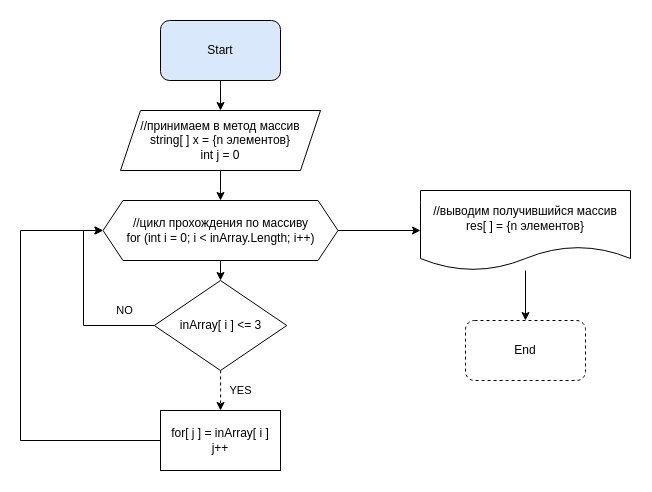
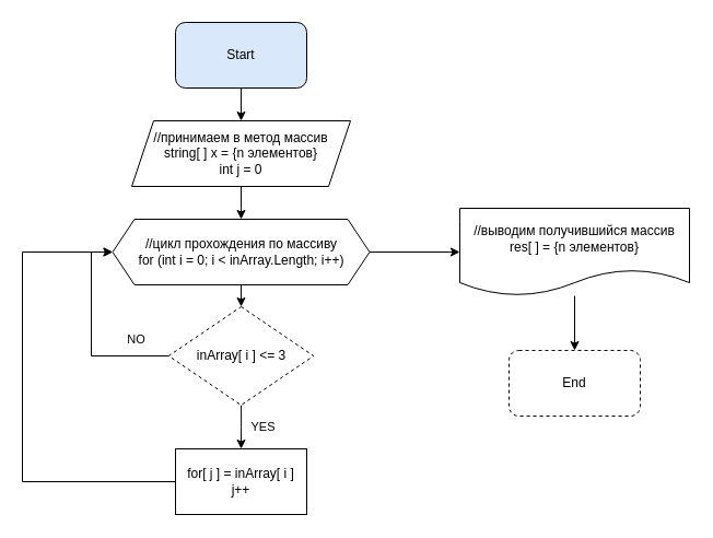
  <mxCell id="0" />
  <mxCell id="1" parent="0" />
  <mxCell id="2" value="" style="edgeStyle=orthogonalEdgeStyle;rounded=0;orthogonalLoop=1;jettySize=auto;html=1;" edge="1" parent="1" source="3" target="5"><mxGeometry relative="1" as="geometry" /></mxCell>
  <mxCell id="3" value="Start" style="rounded=1;whiteSpace=wrap;html=1;fillColor=#dae8fc;" vertex="1" parent="1"><mxGeometry x="160" y="20" width="120" height="60" as="geometry" /></mxCell>
  <mxCell id="4" value="" style="edgeStyle=orthogonalEdgeStyle;rounded=0;orthogonalLoop=1;jettySize=auto;html=1;" edge="1" parent="1" source="5"><mxGeometry relative="1" as="geometry"><mxPoint x="220" y="200" as="targetPoint" /></mxGeometry></mxCell>
  <mxCell id="5" value="//принимаем в метод массив&lt;br&gt;string[ ] x = {n элементов}&lt;br&gt;int j = 0" style="shape=parallelogram;perimeter=parallelogramPerimeter;whiteSpace=wrap;html=1;fixedSize=1;" vertex="1" parent="1"><mxGeometry x="120" y="110" width="200" height="60" as="geometry" /></mxCell>
  <mxCell id="6" value="NO" style="edgeStyle=orthogonalEdgeStyle;rounded=0;orthogonalLoop=1;jettySize=auto;html=1;entryX=0;entryY=0.5;entryDx=0;entryDy=0;exitX=0;exitY=0.5;exitDx=0;exitDy=0;" edge="1" parent="1" source="8" target="11"><mxGeometry x="-0.671" y="-15" relative="1" as="geometry"><Array as="points"><mxPoint x="83" y="325" /><mxPoint x="83" y="230" /></Array><mxPoint as="offset" /></mxGeometry></mxCell>
- <mxCell id="7" value="YES" style="edgeStyle=orthogonalEdgeStyle;rounded=0;orthogonalLoop=1;jettySize=auto;html=1;dashed=1;" edge="1" parent="1" source="8" target="13"><mxGeometry x="-0.001" y="-20" relative="1" as="geometry"><mxPoint x="40" as="offset" /></mxGeometry></mxCell>
- <mxCell id="8" value="inArray[ i ] &amp;lt;= 3" style="rhombus;whiteSpace=wrap;html=1;" vertex="1" parent="1"><mxGeometry x="153.75" y="280" width="132.5" height="90" as="geometry" /></mxCell>
+ <mxCell id="7" value="YES" style="edgeStyle=orthogonalEdgeStyle;rounded=0;orthogonalLoop=1;jettySize=auto;html=1;" edge="1" parent="1" source="8" target="13"><mxGeometry x="-0.001" y="-20" relative="1" as="geometry"><mxPoint x="40" as="offset" /></mxGeometry></mxCell>
+ <mxCell id="8" value="inArray[ i ] &amp;lt;= 3" style="rhombus;whiteSpace=wrap;html=1;dashed=1;" vertex="1" parent="1"><mxGeometry x="153.75" y="280" width="132.5" height="90" as="geometry" /></mxCell>
  <mxCell id="9" value="" style="edgeStyle=orthogonalEdgeStyle;rounded=0;orthogonalLoop=1;jettySize=auto;html=1;" edge="1" parent="1" source="11" target="8"><mxGeometry relative="1" as="geometry" /></mxCell>
  <mxCell id="10" value="" style="edgeStyle=orthogonalEdgeStyle;rounded=0;orthogonalLoop=1;jettySize=auto;html=1;" edge="1" parent="1" source="11" target="16"><mxGeometry relative="1" as="geometry" /></mxCell>
  <mxCell id="11" value="&lt;div style=&quot;border-color: var(--border-color);&quot;&gt;&lt;span style=&quot;background-color: initial;&quot;&gt;//цикл прохождения по массиву&lt;/span&gt;&lt;/div&gt;&lt;div style=&quot;border-color: var(--border-color);&quot;&gt;&lt;span style=&quot;background-color: initial;&quot;&gt;for (int i = 0; i &amp;lt; inArray.Length; i++)&lt;/span&gt;&lt;br&gt;&lt;/div&gt;" style="shape=hexagon;perimeter=hexagonPerimeter2;whiteSpace=wrap;html=1;fixedSize=1;" vertex="1" parent="1"><mxGeometry x="102.5" y="200" width="235" height="60" as="geometry" /></mxCell>
  <mxCell id="12" style="edgeStyle=orthogonalEdgeStyle;rounded=0;orthogonalLoop=1;jettySize=auto;html=1;entryX=0;entryY=0.5;entryDx=0;entryDy=0;" edge="1" parent="1" source="13" target="11"><mxGeometry relative="1" as="geometry"><mxPoint x="100" y="230" as="targetPoint" /><Array as="points"><mxPoint x="20" y="440" /><mxPoint x="20" y="230" /></Array></mxGeometry></mxCell>
  <mxCell id="13" value="for[ j ] = inArray[ i ]&lt;br&gt;j++" style="rounded=0;whiteSpace=wrap;html=1;" vertex="1" parent="1"><mxGeometry x="160" y="410" width="120" height="60" as="geometry" /></mxCell>
  <mxCell id="14" value="End" style="rounded=1;whiteSpace=wrap;html=1;dashed=1;" vertex="1" parent="1"><mxGeometry x="465" y="320" width="120" height="60" as="geometry" /></mxCell>
  <mxCell id="15" value="" style="edgeStyle=orthogonalEdgeStyle;rounded=0;orthogonalLoop=1;jettySize=auto;html=1;" edge="1" parent="1" source="16" target="14"><mxGeometry relative="1" as="geometry" /></mxCell>
  <mxCell id="16" value="//выводим получившийся массив&lt;br&gt;res[ ] = {n элементов}" style="shape=document;whiteSpace=wrap;html=1;boundedLbl=1;" vertex="1" parent="1"><mxGeometry x="420" y="190" width="210" height="80" as="geometry" /></mxCell>
